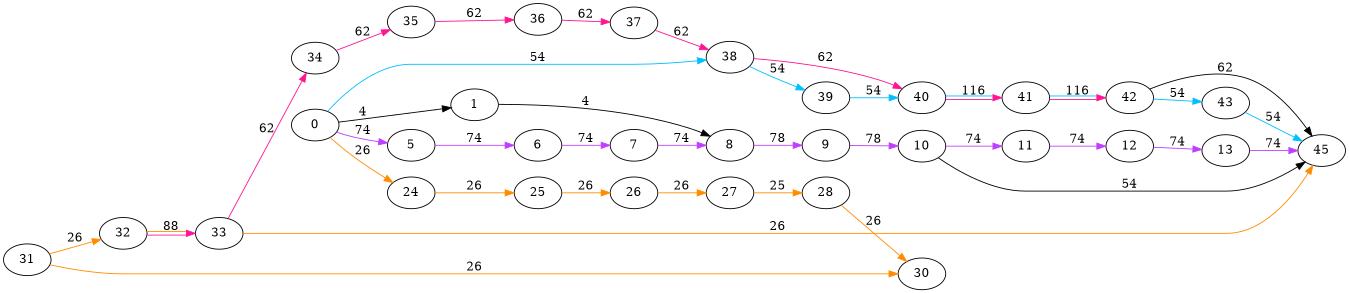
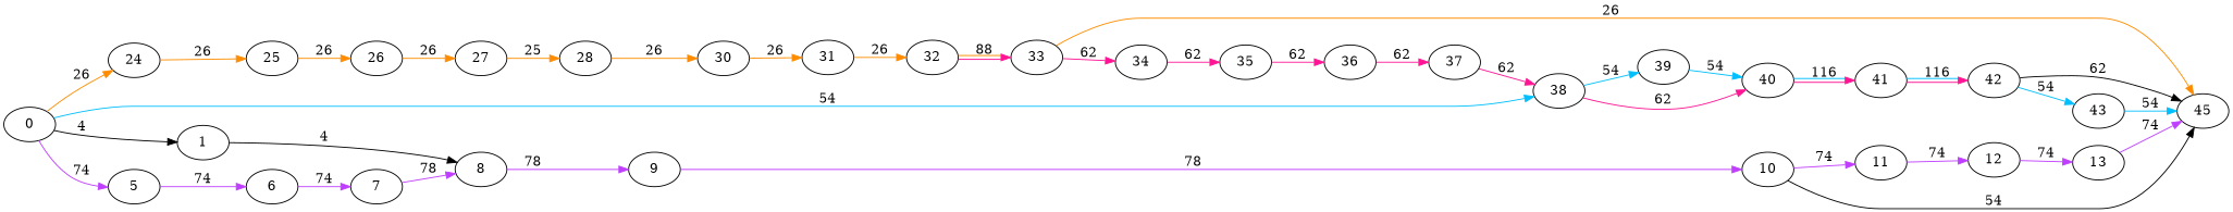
  digraph {
    rankdir=LR
    edge [color=darkorchid1]
    0
    38
    5
    24
    1
    32
    33
    40
    39
    6
    25
    8
    45
    34
    41
    7
    26
    9
    10
    11
    12
    13
    27
    28
    30
    31
    35
    36
    37
    42
    43
    0 -> 38 [color=deepskyblue1 label=54]
    0 -> 5 [label=74]
    0 -> 24 [color=darkorange label=26]
    0 -> 1 [color=black label=4]
    38 -> 40 [color=deeppink1 label=62]
    38 -> 39 [color=deepskyblue1 label=54]
    5 -> 6 [label=74]
    24 -> 25 [color=darkorange label=26]
    1 -> 8 [color=black label=4]
    32 -> 33 [color="deeppink1:invis:darkorange" label=88]
    33 -> 45 [color=darkorange label=26]
    33 -> 34 [color=deeppink1 label=62]
    40 -> 41 [color="deeppink1:invis:deepskyblue1" label=116]
    39 -> 40 [color=deepskyblue1 label=54]
    6 -> 7 [label=74]
    25 -> 26 [color=darkorange label=26]
    8 -> 9 [label=78]
    34 -> 35 [color=deeppink1 label=62]
    41 -> 42 [color="deeppink1:invis:deepskyblue1" label=116]
-   7 -> 8 [label=74]
+   7 -> 8 [label=78]
    26 -> 27 [color=darkorange label=26]
    9 -> 10 [label=78]
    10 -> 45 [color=black label=54]
    10 -> 11 [label=74]
    11 -> 12 [label=74]
    12 -> 13 [label=74]
    13 -> 45 [label=74]
    27 -> 28 [color=darkorange label=25]
    28 -> 30 [color=darkorange label=26]
-   31 -> 30 [color=darkorange label=26]
+   30 -> 31 [color=darkorange label=26]
    31 -> 32 [color=darkorange label=26]
    35 -> 36 [color=deeppink1 label=62]
    36 -> 37 [color=deeppink1 label=62]
    37 -> 38 [color=deeppink1 label=62]
    42 -> 45 [color=black label=62]
    42 -> 43 [color=deepskyblue1 label=54]
    43 -> 45 [color=deepskyblue1 label=54]
  }
